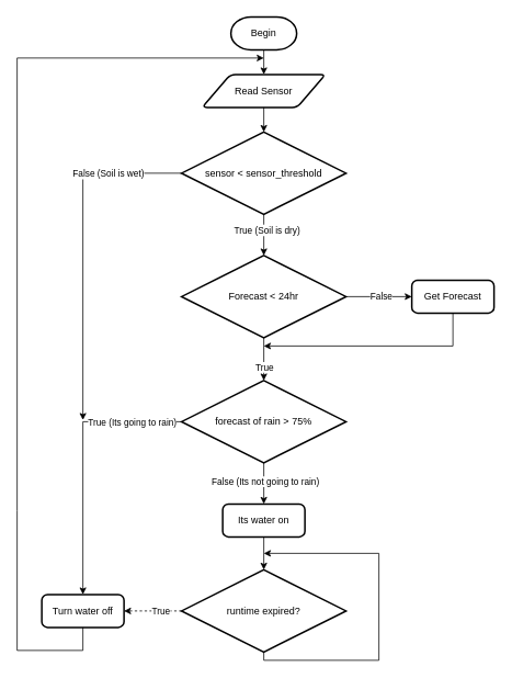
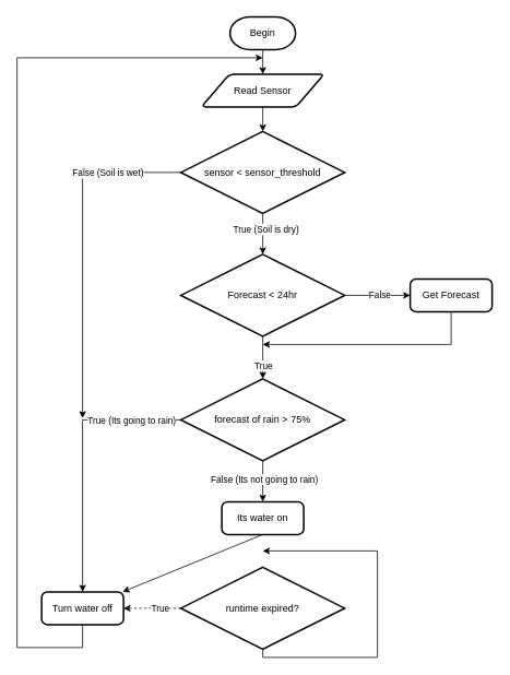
  <mxCell id="0" />
  <mxCell id="1" parent="0" />
  <mxCell id="2" value="Begin" style="strokeWidth=2;html=1;shape=mxgraph.flowchart.terminator;whiteSpace=wrap;" vertex="1" parent="1"><mxGeometry x="280" y="20" width="80" height="40" as="geometry" /></mxCell>
  <mxCell id="3" value="Read Sensor" style="shape=parallelogram;html=1;strokeWidth=2;perimeter=parallelogramPerimeter;whiteSpace=wrap;rounded=1;arcSize=12;size=0.23;" vertex="1" parent="1"><mxGeometry x="245" y="90" width="150" height="40" as="geometry" /></mxCell>
  <mxCell id="4" value="sensor &amp;lt; sensor_threshold" style="strokeWidth=2;html=1;shape=mxgraph.flowchart.decision;whiteSpace=wrap;" vertex="1" parent="1"><mxGeometry x="220" y="160" width="200" height="100" as="geometry" /></mxCell>
  <mxCell id="5" value="Its water on" style="rounded=1;whiteSpace=wrap;html=1;absoluteArcSize=1;arcSize=14;strokeWidth=2;" vertex="1" parent="1"><mxGeometry x="270" y="612" width="100" height="40" as="geometry" /></mxCell>
  <mxCell id="6" value="runtime expired?" style="strokeWidth=2;html=1;shape=mxgraph.flowchart.decision;whiteSpace=wrap;" vertex="1" parent="1"><mxGeometry x="220" y="692" width="200" height="100" as="geometry" /></mxCell>
  <mxCell id="7" value="Turn water off" style="rounded=1;whiteSpace=wrap;html=1;absoluteArcSize=1;arcSize=14;strokeWidth=2;" vertex="1" parent="1"><mxGeometry x="50" y="722" width="100" height="40" as="geometry" /></mxCell>
  <mxCell id="8" value="forecast of rain &amp;gt; 75%" style="strokeWidth=2;html=1;shape=mxgraph.flowchart.decision;whiteSpace=wrap;" vertex="1" parent="1"><mxGeometry x="220" y="462" width="200" height="100" as="geometry" /></mxCell>
  <mxCell id="9" value="" style="endArrow=classic;html=1;rounded=0;exitX=0.5;exitY=1;exitDx=0;exitDy=0;exitPerimeter=0;" edge="1" parent="1" source="4"><mxGeometry width="50" height="50" relative="1" as="geometry"><mxPoint x="260" y="410" as="sourcePoint" /><mxPoint x="320" y="310" as="targetPoint" /></mxGeometry></mxCell>
  <mxCell id="10" value="Dry" style="edgeLabel;html=1;align=center;verticalAlign=middle;resizable=0;points=[];" vertex="1" connectable="0" parent="9"><mxGeometry x="-0.267" relative="1" as="geometry"><mxPoint as="offset" /></mxGeometry></mxCell>
  <mxCell id="11" value="True (Soil is dry)" style="edgeLabel;html=1;align=center;verticalAlign=middle;resizable=0;points=[];" vertex="1" connectable="0" parent="9"><mxGeometry x="-0.228" y="3" relative="1" as="geometry"><mxPoint as="offset" /></mxGeometry></mxCell>
  <mxCell id="12" value="" style="endArrow=classic;html=1;rounded=0;exitX=0;exitY=0.5;exitDx=0;exitDy=0;exitPerimeter=0;entryX=0.5;entryY=0;entryDx=0;entryDy=0;" edge="1" parent="1" source="8" target="7"><mxGeometry width="50" height="50" relative="1" as="geometry"><mxPoint x="260" y="572" as="sourcePoint" /><mxPoint x="310" y="522" as="targetPoint" /><Array as="points"><mxPoint x="100" y="512" /></Array></mxGeometry></mxCell>
  <mxCell id="13" value="True (Its going to rain)" style="edgeLabel;html=1;align=center;verticalAlign=middle;resizable=0;points=[];" vertex="1" connectable="0" parent="12"><mxGeometry x="-0.794" relative="1" as="geometry"><mxPoint x="-27" as="offset" /></mxGeometry></mxCell>
  <mxCell id="14" value="" style="endArrow=classic;html=1;rounded=0;exitX=0;exitY=0.5;exitDx=0;exitDy=0;exitPerimeter=0;" edge="1" parent="1" source="4"><mxGeometry width="50" height="50" relative="1" as="geometry"><mxPoint x="260" y="280" as="sourcePoint" /><mxPoint x="100" y="510" as="targetPoint" /><Array as="points"><mxPoint x="100" y="210" /></Array></mxGeometry></mxCell>
  <mxCell id="15" value="False (Soil is wet)" style="edgeLabel;html=1;align=center;verticalAlign=middle;resizable=0;points=[];" vertex="1" connectable="0" parent="14"><mxGeometry x="-0.628" y="-1" relative="1" as="geometry"><mxPoint x="-12" y="1" as="offset" /></mxGeometry></mxCell>
  <mxCell id="16" value="" style="endArrow=classic;html=1;rounded=0;exitX=0.5;exitY=1;exitDx=0;exitDy=0;exitPerimeter=0;entryX=0.5;entryY=0;entryDx=0;entryDy=0;" edge="1" parent="1" source="8" target="5"><mxGeometry width="50" height="50" relative="1" as="geometry"><mxPoint x="260" y="642" as="sourcePoint" /><mxPoint x="310" y="592" as="targetPoint" /></mxGeometry></mxCell>
  <mxCell id="17" value="False (Its not going to rain)" style="edgeLabel;html=1;align=center;verticalAlign=middle;resizable=0;points=[];" vertex="1" connectable="0" parent="16"><mxGeometry x="-0.137" y="1" relative="1" as="geometry"><mxPoint as="offset" /></mxGeometry></mxCell>
- <mxCell id="18" value="" style="endArrow=classic;html=1;rounded=0;exitX=0.5;exitY=1;exitDx=0;exitDy=0;entryX=0.5;entryY=0;entryDx=0;entryDy=0;entryPerimeter=0;" edge="1" parent="1" source="5" target="6"><mxGeometry width="50" height="50" relative="1" as="geometry"><mxPoint x="260" y="642" as="sourcePoint" /><mxPoint x="310" y="592" as="targetPoint" /></mxGeometry></mxCell>
+ <mxCell id="18" value="" style="endArrow=classic;html=1;rounded=0;exitX=0.5;exitY=1;exitDx=0;exitDy=0;" edge="1" parent="1" source="5" target="7"><mxGeometry width="50" height="50" relative="1" as="geometry"><mxPoint x="260" y="642" as="sourcePoint" /><mxPoint x="310" y="592" as="targetPoint" /></mxGeometry></mxCell>
  <mxCell id="19" value="" style="endArrow=classic;html=1;rounded=0;exitX=0;exitY=0.5;exitDx=0;exitDy=0;exitPerimeter=0;entryX=1;entryY=0.5;entryDx=0;entryDy=0;dashed=1;" edge="1" parent="1" source="6" target="7"><mxGeometry width="50" height="50" relative="1" as="geometry"><mxPoint x="260" y="642" as="sourcePoint" /><mxPoint x="310" y="592" as="targetPoint" /></mxGeometry></mxCell>
  <mxCell id="20" value="True" style="edgeLabel;html=1;align=center;verticalAlign=middle;resizable=0;points=[];" vertex="1" connectable="0" parent="19"><mxGeometry x="-0.269" relative="1" as="geometry"><mxPoint as="offset" /></mxGeometry></mxCell>
  <mxCell id="21" value="" style="endArrow=classic;html=1;rounded=0;exitX=0.5;exitY=1;exitDx=0;exitDy=0;exitPerimeter=0;" edge="1" parent="1" source="6"><mxGeometry width="50" height="50" relative="1" as="geometry"><mxPoint x="260" y="642" as="sourcePoint" /><mxPoint x="320" y="672" as="targetPoint" /><Array as="points"><mxPoint x="320" y="802" /><mxPoint x="460" y="802" /><mxPoint x="460" y="672" /></Array></mxGeometry></mxCell>
  <mxCell id="22" value="" style="endArrow=classic;html=1;rounded=0;exitX=0.5;exitY=1;exitDx=0;exitDy=0;" edge="1" parent="1" source="3"><mxGeometry width="50" height="50" relative="1" as="geometry"><mxPoint x="260" y="210" as="sourcePoint" /><mxPoint x="320" y="160" as="targetPoint" /></mxGeometry></mxCell>
  <mxCell id="23" value="" style="endArrow=classic;html=1;rounded=0;exitX=0.5;exitY=1;exitDx=0;exitDy=0;exitPerimeter=0;" edge="1" parent="1" source="2"><mxGeometry width="50" height="50" relative="1" as="geometry"><mxPoint x="260" y="210" as="sourcePoint" /><mxPoint x="320" y="90" as="targetPoint" /></mxGeometry></mxCell>
  <mxCell id="24" value="" style="endArrow=classic;html=1;rounded=0;exitX=0.5;exitY=1;exitDx=0;exitDy=0;" edge="1" parent="1" source="7"><mxGeometry width="50" height="50" relative="1" as="geometry"><mxPoint x="260" y="360" as="sourcePoint" /><mxPoint x="320" y="70" as="targetPoint" /><Array as="points"><mxPoint x="100" y="790" /><mxPoint x="20" y="790" /><mxPoint x="20" y="620" /><mxPoint x="20" y="70" /></Array></mxGeometry></mxCell>
  <mxCell id="25" value="Forecast &amp;lt; 24hr" style="strokeWidth=2;html=1;shape=mxgraph.flowchart.decision;whiteSpace=wrap;" vertex="1" parent="1"><mxGeometry x="220" y="310" width="200" height="100" as="geometry" /></mxCell>
  <mxCell id="26" value="Get Forecast" style="rounded=1;whiteSpace=wrap;html=1;absoluteArcSize=1;arcSize=14;strokeWidth=2;" vertex="1" parent="1"><mxGeometry x="500" y="340" width="100" height="40" as="geometry" /></mxCell>
  <mxCell id="27" value="" style="endArrow=classic;html=1;rounded=0;exitX=0.5;exitY=1;exitDx=0;exitDy=0;exitPerimeter=0;entryX=0.5;entryY=0;entryDx=0;entryDy=0;entryPerimeter=0;" edge="1" parent="1" source="25" target="8"><mxGeometry width="50" height="50" relative="1" as="geometry"><mxPoint x="260" y="530" as="sourcePoint" /><mxPoint x="320" y="450" as="targetPoint" /></mxGeometry></mxCell>
  <mxCell id="28" value="True" style="edgeLabel;html=1;align=center;verticalAlign=middle;resizable=0;points=[];" vertex="1" connectable="0" parent="27"><mxGeometry x="-0.125" relative="1" as="geometry"><mxPoint y="12" as="offset" /></mxGeometry></mxCell>
  <mxCell id="29" value="" style="endArrow=classic;html=1;rounded=0;exitX=0.5;exitY=1;exitDx=0;exitDy=0;" edge="1" parent="1" source="26"><mxGeometry width="50" height="50" relative="1" as="geometry"><mxPoint x="260" y="530" as="sourcePoint" /><mxPoint x="320" y="420" as="targetPoint" /><Array as="points"><mxPoint x="550" y="420" /></Array></mxGeometry></mxCell>
  <mxCell id="30" value="" style="endArrow=classic;html=1;rounded=0;exitX=1;exitY=0.5;exitDx=0;exitDy=0;exitPerimeter=0;entryX=0;entryY=0.5;entryDx=0;entryDy=0;" edge="1" parent="1" source="25" target="26"><mxGeometry width="50" height="50" relative="1" as="geometry"><mxPoint x="260" y="530" as="sourcePoint" /><mxPoint x="310" y="480" as="targetPoint" /></mxGeometry></mxCell>
  <mxCell id="31" value="False" style="edgeLabel;html=1;align=center;verticalAlign=middle;resizable=0;points=[];" vertex="1" connectable="0" parent="30"><mxGeometry x="0.062" y="2" relative="1" as="geometry"><mxPoint y="1" as="offset" /></mxGeometry></mxCell>
